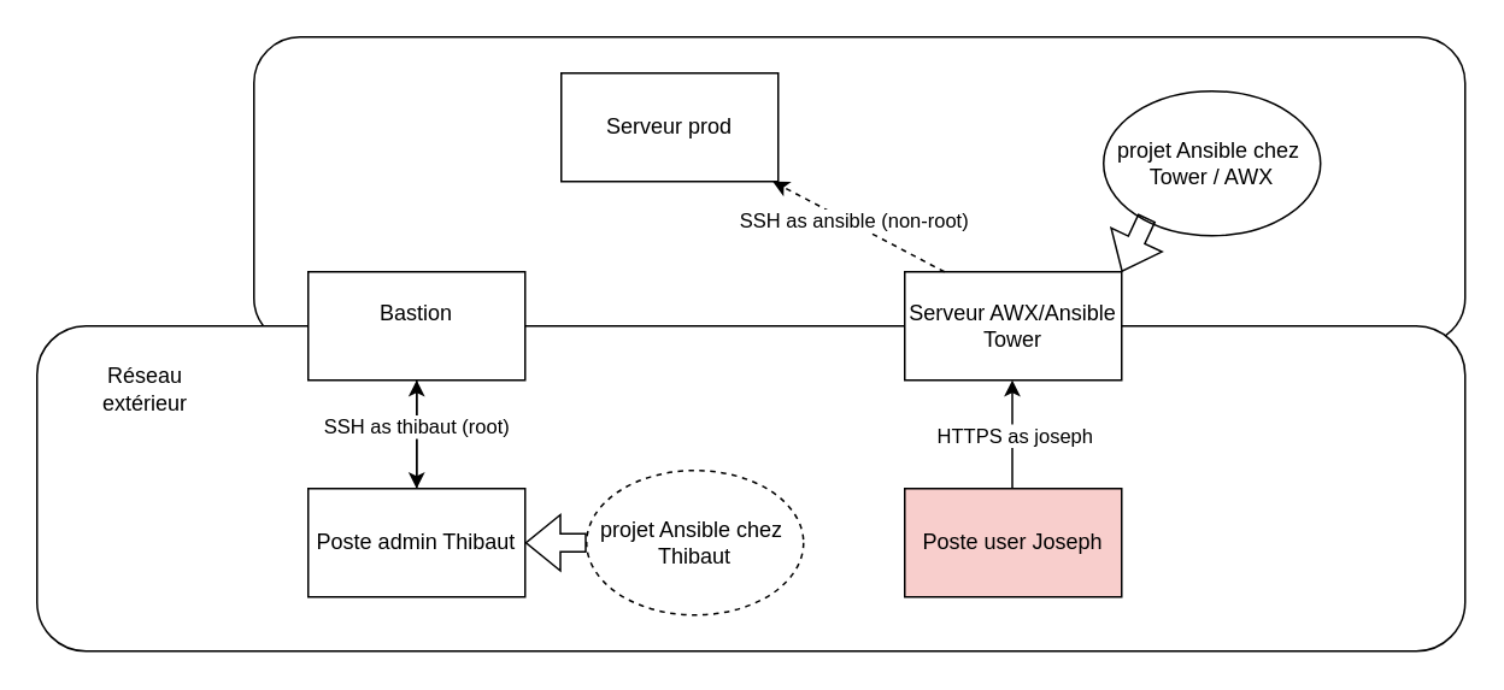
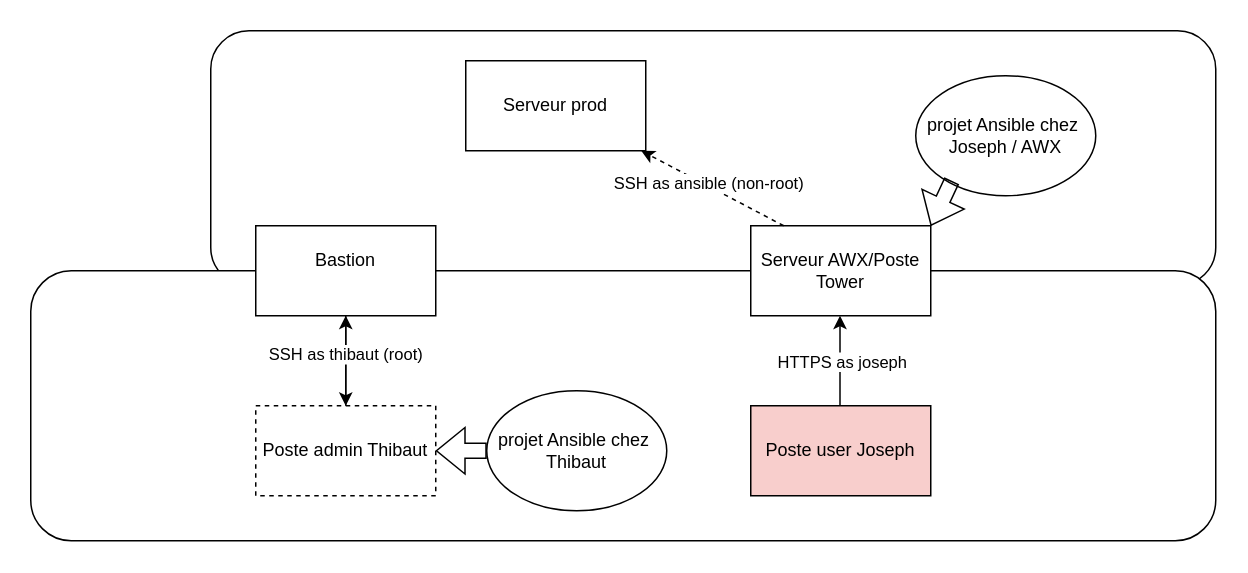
  <mxCell id="0" />
  <mxCell id="1" parent="0" />
  <mxCell id="2" value="" style="rounded=1;whiteSpace=wrap;html=1;" vertex="1" parent="1"><mxGeometry x="140" y="20" width="670" height="170" as="geometry" /></mxCell>
  <mxCell id="3" value="" style="rounded=1;whiteSpace=wrap;html=1;" vertex="1" parent="1"><mxGeometry x="20" y="180" width="790" height="180" as="geometry" /></mxCell>
  <mxCell id="4" value="" style="edgeStyle=orthogonalEdgeStyle;rounded=0;orthogonalLoop=1;jettySize=auto;html=1;" edge="1" parent="1" source="5" target="6"><mxGeometry relative="1" as="geometry" /></mxCell>
  <mxCell id="5" value="&lt;div&gt;Bastion&lt;/div&gt;&lt;div&gt;&lt;br&gt;&lt;/div&gt;" style="rounded=0;whiteSpace=wrap;html=1;" vertex="1" parent="1"><mxGeometry x="170" y="150" width="120" height="60" as="geometry" /></mxCell>
- <mxCell id="6" value="&lt;div&gt;Poste admin Thibaut&lt;/div&gt;" style="rounded=0;whiteSpace=wrap;html=1;" vertex="1" parent="1"><mxGeometry x="170" y="270" width="120" height="60" as="geometry" /></mxCell>
+ <mxCell id="6" value="&lt;div&gt;Poste admin Thibaut&lt;/div&gt;" style="rounded=0;whiteSpace=wrap;html=1;dashed=1;" vertex="1" parent="1"><mxGeometry x="170" y="270" width="120" height="60" as="geometry" /></mxCell>
  <mxCell id="7" value="&lt;div&gt;Serveur prod&lt;/div&gt;" style="rounded=0;whiteSpace=wrap;html=1;" vertex="1" parent="1"><mxGeometry x="310" y="40" width="120" height="60" as="geometry" /></mxCell>
- <mxCell id="8" value="&lt;div&gt;Serveur AWX/Ansible Tower&lt;/div&gt;" style="rounded=0;whiteSpace=wrap;html=1;" vertex="1" parent="1"><mxGeometry x="500" y="150" width="120" height="60" as="geometry" /></mxCell>
+ <mxCell id="8" value="&lt;div&gt;Serveur AWX/Poste Tower&lt;/div&gt;" style="rounded=0;whiteSpace=wrap;html=1;" vertex="1" parent="1"><mxGeometry x="500" y="150" width="120" height="60" as="geometry" /></mxCell>
  <mxCell id="9" value="" style="endArrow=classic;html=1;rounded=0;" edge="1" parent="1" source="6" target="5"><mxGeometry width="50" height="50" relative="1" as="geometry"><mxPoint x="190" y="250" as="sourcePoint" /><mxPoint x="240" y="200" as="targetPoint" /></mxGeometry></mxCell>
  <mxCell id="10" value="&lt;div&gt;SSH as thibaut (root)&lt;br&gt;&lt;/div&gt;" style="edgeLabel;html=1;align=center;verticalAlign=middle;resizable=0;points=[];" vertex="1" connectable="0" parent="9"><mxGeometry x="0.167" y="1" relative="1" as="geometry"><mxPoint as="offset" /></mxGeometry></mxCell>
  <mxCell id="11" value="" style="endArrow=classic;html=1;rounded=0;exitX=0.183;exitY=0;exitDx=0;exitDy=0;exitPerimeter=0;dashed=1;" edge="1" parent="1" source="8" target="7"><mxGeometry width="50" height="50" relative="1" as="geometry"><mxPoint x="339" y="200" as="sourcePoint" /><mxPoint x="339" y="140" as="targetPoint" /></mxGeometry></mxCell>
  <mxCell id="12" value="&lt;div&gt;SSH as ansible (non-root)&lt;br&gt;&lt;/div&gt;" style="edgeLabel;html=1;align=center;verticalAlign=middle;resizable=0;points=[];" vertex="1" connectable="0" parent="11"><mxGeometry x="0.167" y="1" relative="1" as="geometry"><mxPoint x="6" as="offset" /></mxGeometry></mxCell>
- <mxCell id="13" value="&lt;div&gt;projet Ansible chez&amp;nbsp; Thibaut&lt;/div&gt;" style="ellipse;whiteSpace=wrap;html=1;dashed=1;" vertex="1" parent="1"><mxGeometry x="324" y="260" width="120" height="80" as="geometry" /></mxCell>
- <mxCell id="14" value="&lt;div&gt;projet Ansible chez&amp;nbsp; Tower / AWX&lt;br&gt;&lt;/div&gt;" style="ellipse;whiteSpace=wrap;html=1;" vertex="1" parent="1"><mxGeometry x="610" y="50" width="120" height="80" as="geometry" /></mxCell>
+ <mxCell id="13" value="&lt;div&gt;projet Ansible chez&amp;nbsp; Thibaut&lt;/div&gt;" style="ellipse;whiteSpace=wrap;html=1;" vertex="1" parent="1"><mxGeometry x="324" y="260" width="120" height="80" as="geometry" /></mxCell>
+ <mxCell id="14" value="&lt;div&gt;projet Ansible chez&amp;nbsp; Joseph / AWX&lt;br&gt;&lt;/div&gt;" style="ellipse;whiteSpace=wrap;html=1;" vertex="1" parent="1"><mxGeometry x="610" y="50" width="120" height="80" as="geometry" /></mxCell>
  <mxCell id="15" value="" style="shape=flexArrow;endArrow=classic;html=1;rounded=0;exitX=0;exitY=0.5;exitDx=0;exitDy=0;" edge="1" parent="1" source="13" target="6"><mxGeometry width="50" height="50" relative="1" as="geometry"><mxPoint x="320" y="310" as="sourcePoint" /><mxPoint x="330" y="320" as="targetPoint" /></mxGeometry></mxCell>
  <mxCell id="16" value="" style="shape=flexArrow;endArrow=classic;html=1;rounded=0;exitX=0;exitY=0.5;exitDx=0;exitDy=0;entryX=1;entryY=0;entryDx=0;entryDy=0;" edge="1" parent="1" target="8"><mxGeometry width="50" height="50" relative="1" as="geometry"><mxPoint x="634" y="120" as="sourcePoint" /><mxPoint x="600" y="120" as="targetPoint" /></mxGeometry></mxCell>
- <mxCell id="17" value="Réseau extérieur" style="text;html=1;strokeColor=none;fillColor=none;align=center;verticalAlign=middle;whiteSpace=wrap;rounded=0;" vertex="1" parent="1"><mxGeometry x="50" y="200" width="60" height="30" as="geometry" /></mxCell>
  <mxCell id="18" value="&lt;div&gt;Poste user Joseph&lt;/div&gt;" style="rounded=0;whiteSpace=wrap;html=1;fillColor=#f8cecc;" vertex="1" parent="1"><mxGeometry x="500" y="270" width="120" height="60" as="geometry" /></mxCell>
  <mxCell id="19" value="" style="endArrow=classic;html=1;rounded=0;" edge="1" parent="1"><mxGeometry width="50" height="50" relative="1" as="geometry"><mxPoint x="559.5" y="270" as="sourcePoint" /><mxPoint x="559.5" y="210" as="targetPoint" /></mxGeometry></mxCell>
  <mxCell id="20" value="HTTPS as joseph" style="edgeLabel;html=1;align=center;verticalAlign=middle;resizable=0;points=[];" vertex="1" connectable="0" parent="19"><mxGeometry x="0.167" y="1" relative="1" as="geometry"><mxPoint x="2" y="5" as="offset" /></mxGeometry></mxCell>
